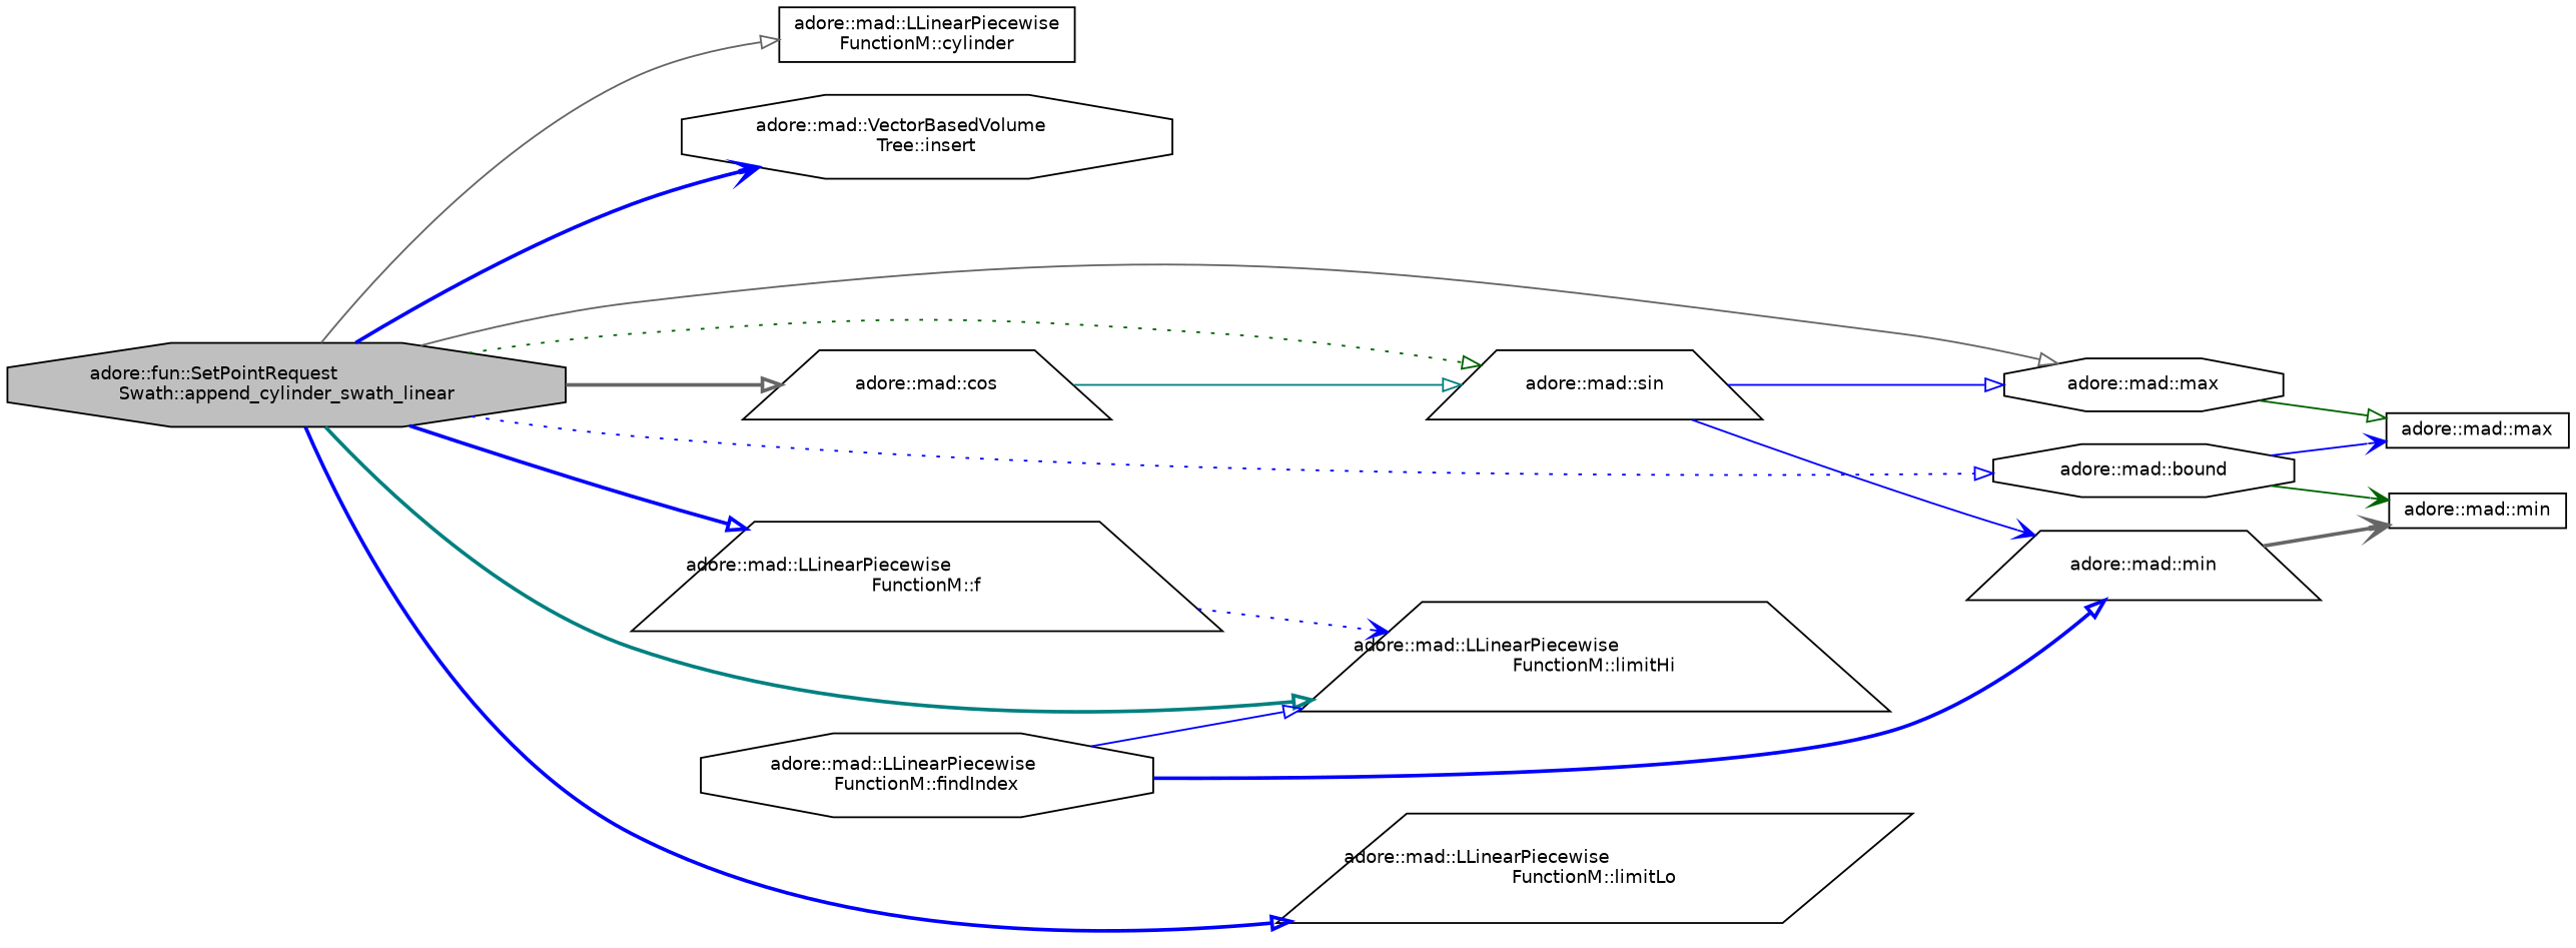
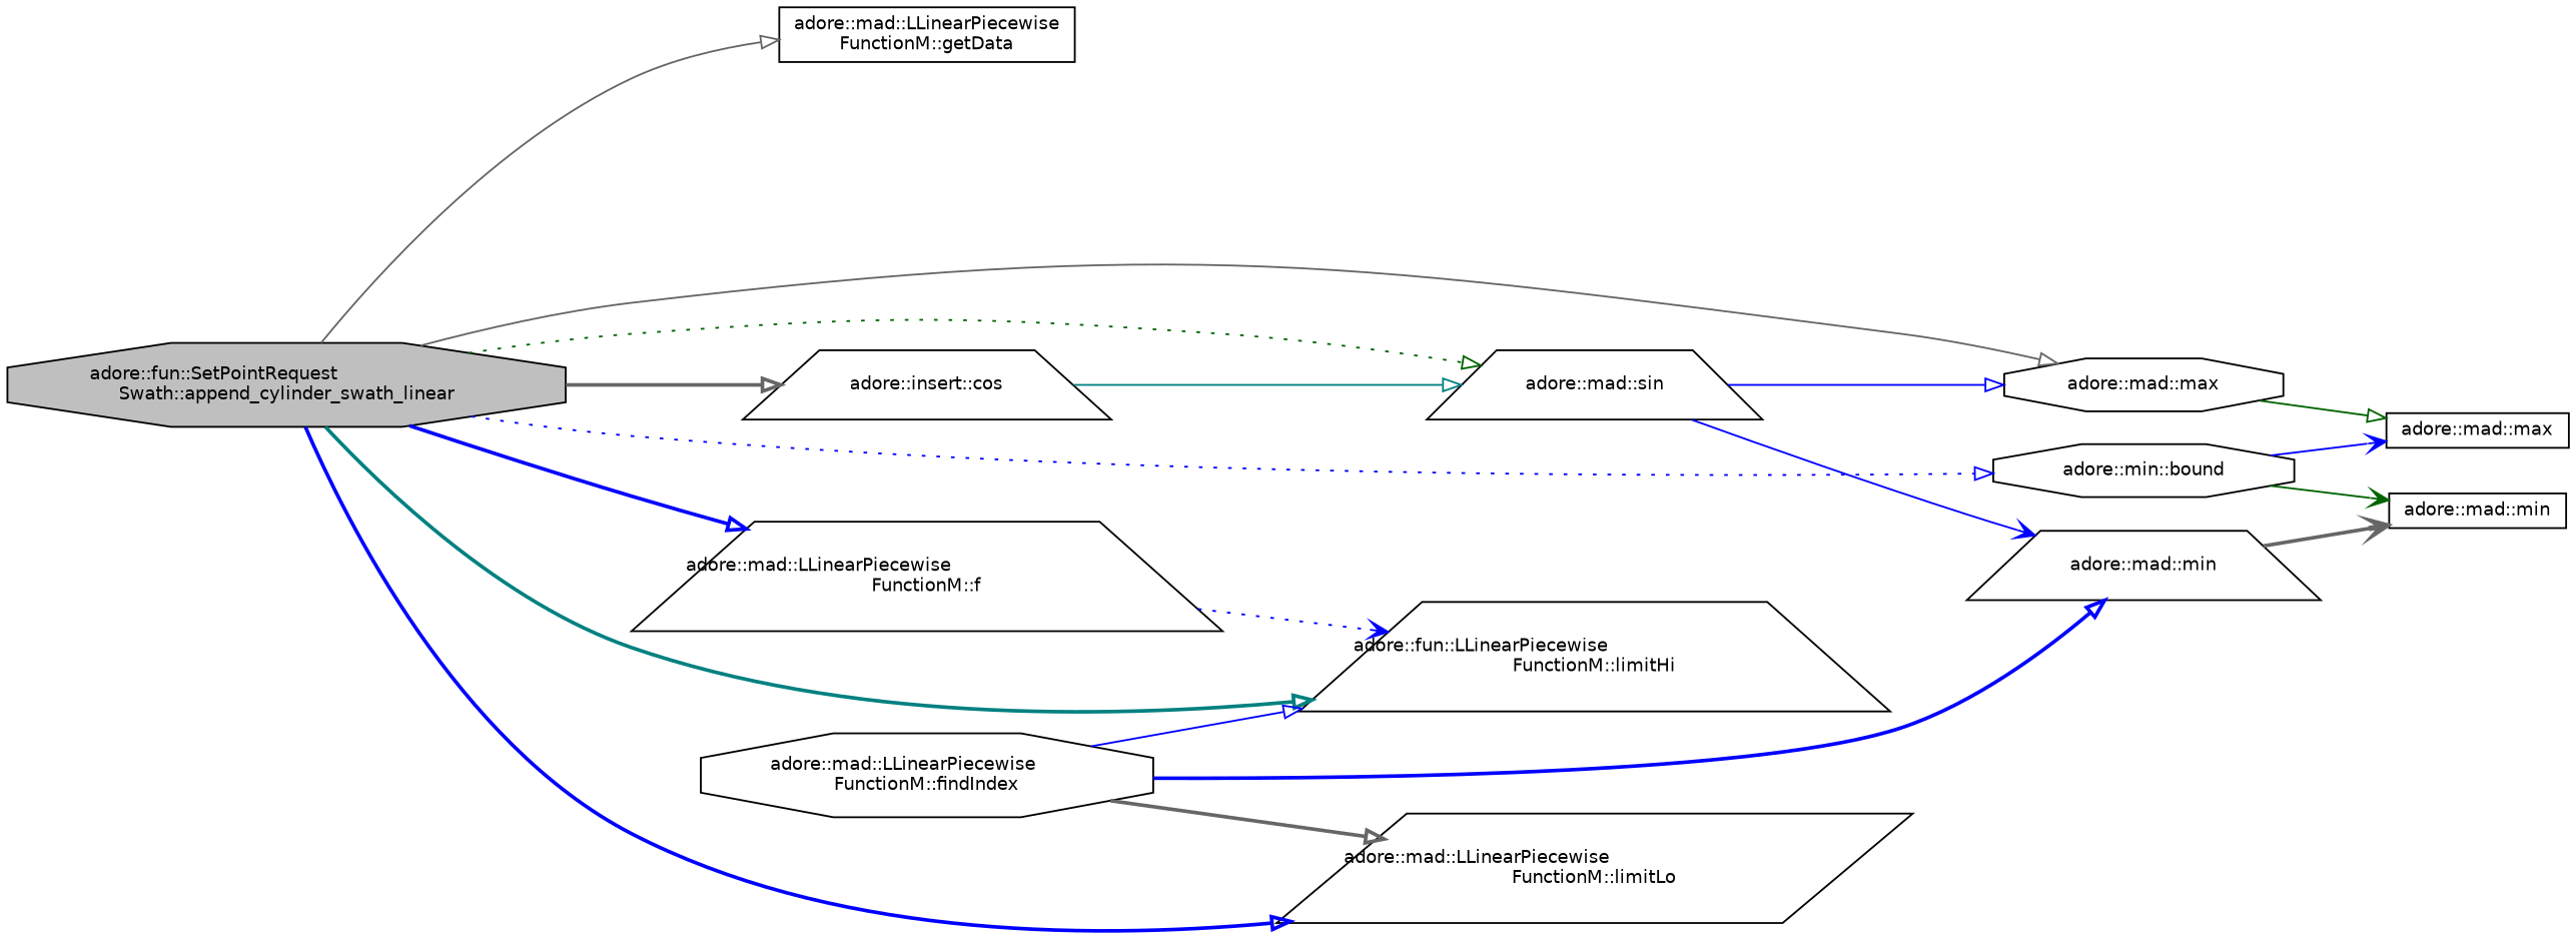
  digraph {
    rankdir=LR
    node [color=black fillcolor=white fontname=Helvetica fontsize=10 shape=octagon style=filled]
    edge [arrowhead=onormal color=blue fontname=Helvetica fontsize=10 labelfontname=Helvetica labelfontsize=10 style=solid]
    n1 [fillcolor=grey75 fontcolor=black height=0.2 label="adore::fun::SetPointRequest\lSwath::append_cylinder_swath_linear" width=0.4]
-   n2 [height=0.2 label="adore::mad::bound" width=0.4]
-   n3 [height=0.2 label="adore::mad::cos" shape=trapezium width=0.4]
+   n2 [height=0.2 label="adore::min::bound" width=0.4]
+   n3 [height=0.2 label="adore::insert::cos" shape=trapezium width=0.4]
    n4 [height=0.2 label="adore::mad::sin" shape=trapezium width=0.4]
    n5 [height=0.2 label="adore::mad::max" width=0.4]
    n6 [height=0.2 label="adore::mad::LLinearPiecewise\lFunctionM::f" shape=trapezium width=0.4]
-   n7 [height=0.2 label="adore::mad::LLinearPiecewise\lFunctionM::limitHi" shape=trapezium width=0.4]
+   n7 [height=0.2 label="adore::fun::LLinearPiecewise\lFunctionM::limitHi" shape=trapezium width=0.4]
    n8 [height=0.2 label="adore::mad::LLinearPiecewise\lFunctionM::limitLo" shape=parallelogram width=0.4]
-   n9 [height=0.2 label="adore::mad::LLinearPiecewise\lFunctionM::cylinder" shape=box width=0.4]
-   n10 [height=0.2 label="adore::mad::VectorBasedVolume\lTree::insert" width=0.4]
+   n9 [height=0.2 label="adore::mad::LLinearPiecewise\lFunctionM::getData" shape=box width=0.4]
    n11 [height=0.2 label="adore::mad::max" shape=box width=0.4]
    n12 [height=0.2 label="adore::mad::min" shape=box width=0.4]
    n13 [height=0.2 label="adore::mad::min" shape=trapezium width=0.4]
    n14 [height=0.2 label="adore::mad::LLinearPiecewise\lFunctionM::findIndex" width=0.4]
    n1 -> n2 [style=dotted]
    n1 -> n3 [color=gray40 style=bold]
    n1 -> n4 [color=darkgreen style=dotted]
    n1 -> n5 [color=gray40]
    n1 -> n6 [style=bold]
    n1 -> n7 [color=teal style=bold]
    n1 -> n8 [style=bold]
    n1 -> n9 [color=gray40]
-   n1 -> n10 [arrowhead=vee style=bold]
    n2 -> n11 [arrowhead=vee]
    n2 -> n12 [arrowhead=vee color=darkgreen]
    n3 -> n4 [color=teal]
    n4 -> n5
    n4 -> n13 [arrowhead=vee]
    n5 -> n11 [color=darkgreen]
    n6 -> n7 [arrowhead=vee style=dotted]
    n13 -> n12 [arrowhead=vee color=gray40 style=bold]
    n14 -> n7
+   n14 -> n8 [color=gray40 style=bold]
    n14 -> n13 [style=bold]
  }
